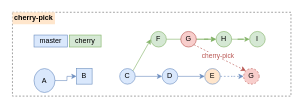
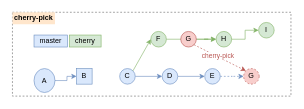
  <mxCell id="0" />
  <mxCell id="1" parent="0" />
  <mxCell id="2" value="" style="rounded=0;whiteSpace=wrap;html=1;strokeColor=#636363;dashed=1;" vertex="1" parent="1"><mxGeometry x="20" y="20" width="465" height="140" as="geometry" /></mxCell>
  <mxCell id="3" value="&lt;b&gt;cherry-pick&lt;/b&gt;" style="text;html=1;fillColor=#ffe6cc;align=center;verticalAlign=middle;whiteSpace=wrap;rounded=0;" vertex="1" parent="1"><mxGeometry x="20" y="20" width="71" height="20" as="geometry" /></mxCell>
  <mxCell id="4" value="" style="edgeStyle=orthogonalEdgeStyle;rounded=0;orthogonalLoop=1;jettySize=auto;html=1;fillColor=#dae8fc;strokeColor=#6c8ebf;" edge="1" parent="1" source="5" target="6"><mxGeometry relative="1" as="geometry" /></mxCell>
  <mxCell id="5" value="A" style="ellipse;whiteSpace=wrap;html=1;aspect=fixed;fillColor=#dae8fc;strokeColor=#6c8ebf;" vertex="1" parent="1"><mxGeometry x="56" y="114" width="35" height="40" as="geometry" /></mxCell>
  <mxCell id="6" value="B" style="whiteSpace=wrap;html=1;aspect=fixed;fillColor=#dae8fc;strokeColor=#6c8ebf;rounded=0;" vertex="1" parent="1"><mxGeometry x="127" y="114" width="26" height="26" as="geometry" /></mxCell>
  <mxCell id="7" value="" style="edgeStyle=orthogonalEdgeStyle;rounded=0;orthogonalLoop=1;jettySize=auto;html=1;fillColor=#dae8fc;strokeColor=#6c8ebf;" edge="1" parent="1" source="8" target="10"><mxGeometry relative="1" as="geometry" /></mxCell>
  <mxCell id="8" value="C" style="ellipse;whiteSpace=wrap;html=1;aspect=fixed;fillColor=#dae8fc;strokeColor=#6c8ebf;" vertex="1" parent="1"><mxGeometry x="199" y="114" width="26" height="26" as="geometry" /></mxCell>
  <mxCell id="9" value="" style="edgeStyle=orthogonalEdgeStyle;rounded=0;orthogonalLoop=1;jettySize=auto;html=1;fillColor=#dae8fc;strokeColor=#6c8ebf;" edge="1" parent="1" source="10" target="12"><mxGeometry relative="1" as="geometry" /></mxCell>
  <mxCell id="10" value="D" style="ellipse;whiteSpace=wrap;html=1;aspect=fixed;fillColor=#dae8fc;strokeColor=#6c8ebf;" vertex="1" parent="1"><mxGeometry x="270" y="114" width="26" height="26" as="geometry" /></mxCell>
  <mxCell id="11" value="" style="edgeStyle=orthogonalEdgeStyle;rounded=0;orthogonalLoop=1;jettySize=auto;html=1;fillColor=#dae8fc;strokeColor=#6c8ebf;entryX=0;entryY=0.5;entryDx=0;entryDy=0;dashed=1;" edge="1" parent="1" source="12" target="25"><mxGeometry relative="1" as="geometry"><mxPoint x="407" y="127" as="targetPoint" /></mxGeometry></mxCell>
- <mxCell id="12" value="E" style="ellipse;whiteSpace=wrap;html=1;aspect=fixed;fillColor=#ffe6cc;strokeColor=#6c8ebf;" vertex="1" parent="1"><mxGeometry x="341" y="114" width="26" height="26" as="geometry" /></mxCell>
+ <mxCell id="12" value="E" style="ellipse;whiteSpace=wrap;html=1;aspect=fixed;fillColor=#dae8fc;strokeColor=#6c8ebf;" vertex="1" parent="1"><mxGeometry x="341" y="114" width="26" height="26" as="geometry" /></mxCell>
  <mxCell id="13" value="" style="edgeStyle=orthogonalEdgeStyle;rounded=0;orthogonalLoop=1;jettySize=auto;html=1;fillColor=#d5e8d4;strokeColor=#82b366;" edge="1" parent="1" source="14" target="18"><mxGeometry relative="1" as="geometry" /></mxCell>
  <mxCell id="14" value="F" style="ellipse;whiteSpace=wrap;html=1;aspect=fixed;fillColor=#d5e8d4;strokeColor=#82b366;" vertex="1" parent="1"><mxGeometry x="251" y="52" width="26" height="26" as="geometry" /></mxCell>
  <mxCell id="15" value="" style="edgeStyle=orthogonalEdgeStyle;rounded=0;orthogonalLoop=1;jettySize=auto;html=1;fillColor=#d5e8d4;strokeColor=#82b366;" edge="1" parent="1" source="16" target="18"><mxGeometry relative="1" as="geometry" /></mxCell>
  <mxCell id="16" value="G" style="ellipse;whiteSpace=wrap;html=1;aspect=fixed;fillColor=#f8cecc;strokeColor=#b85450;" vertex="1" parent="1"><mxGeometry x="301" y="52" width="26" height="26" as="geometry" /></mxCell>
  <mxCell id="17" value="" style="edgeStyle=orthogonalEdgeStyle;rounded=0;orthogonalLoop=1;jettySize=auto;html=1;fillColor=#d5e8d4;strokeColor=#82b366;" edge="1" parent="1" source="18" target="24"><mxGeometry relative="1" as="geometry" /></mxCell>
  <mxCell id="18" value="H" style="ellipse;whiteSpace=wrap;html=1;aspect=fixed;fillColor=#d5e8d4;strokeColor=#82b366;" vertex="1" parent="1"><mxGeometry x="360" y="52" width="26" height="26" as="geometry" /></mxCell>
  <mxCell id="19" value="" style="endArrow=classic;html=1;entryX=0;entryY=0.5;entryDx=0;entryDy=0;exitX=1;exitY=0;exitDx=0;exitDy=0;fillColor=#d5e8d4;strokeColor=#82b366;" edge="1" parent="1" source="8" target="14"><mxGeometry width="50" height="50" relative="1" as="geometry"><mxPoint x="187" y="67" as="sourcePoint" /><mxPoint x="237" y="17" as="targetPoint" /></mxGeometry></mxCell>
  <mxCell id="20" value="cherry" style="text;html=1;strokeColor=#82b366;fillColor=#d5e8d4;align=center;verticalAlign=middle;whiteSpace=wrap;rounded=0;" vertex="1" parent="1"><mxGeometry x="115" y="58" width="53" height="20" as="geometry" /></mxCell>
  <mxCell id="21" value="master" style="text;html=1;strokeColor=#6c8ebf;fillColor=#dae8fc;align=center;verticalAlign=middle;whiteSpace=wrap;rounded=0;" vertex="1" parent="1"><mxGeometry x="56" y="58" width="56" height="20" as="geometry" /></mxCell>
  <mxCell id="22" value="" style="endArrow=classic;html=1;dashed=1;fillColor=#f8cecc;strokeColor=#b85450;exitX=1;exitY=1;exitDx=0;exitDy=0;entryX=0;entryY=0;entryDx=0;entryDy=0;" edge="1" parent="1" source="16" target="25"><mxGeometry width="50" height="50" relative="1" as="geometry"><mxPoint x="468" y="166" as="sourcePoint" /><mxPoint x="375" y="110" as="targetPoint" /></mxGeometry></mxCell>
  <mxCell id="23" value="&lt;font color=&quot;#b85450&quot;&gt;cherry-pick&lt;/font&gt;" style="edgeLabel;html=1;align=center;verticalAlign=middle;resizable=0;points=[];" vertex="1" connectable="0" parent="22"><mxGeometry x="-0.108" y="1" relative="1" as="geometry"><mxPoint as="offset" /></mxGeometry></mxCell>
- <mxCell id="24" value="I" style="ellipse;whiteSpace=wrap;html=1;aspect=fixed;fillColor=#d5e8d4;strokeColor=#82b366;" vertex="1" parent="1"><mxGeometry x="416" y="52" width="26" height="26" as="geometry" /></mxCell>
+ <mxCell id="24" value="I" style="ellipse;whiteSpace=wrap;html=1;aspect=fixed;fillColor=#d5e8d4;strokeColor=#82b366;" vertex="1" parent="1"><mxGeometry x="431" y="37" width="26" height="26" as="geometry" /></mxCell>
  <mxCell id="25" value="G" style="ellipse;whiteSpace=wrap;html=1;aspect=fixed;fillColor=#f8cecc;strokeColor=#b85450;dashed=1;" vertex="1" parent="1"><mxGeometry x="406" y="114" width="26" height="26" as="geometry" /></mxCell>
